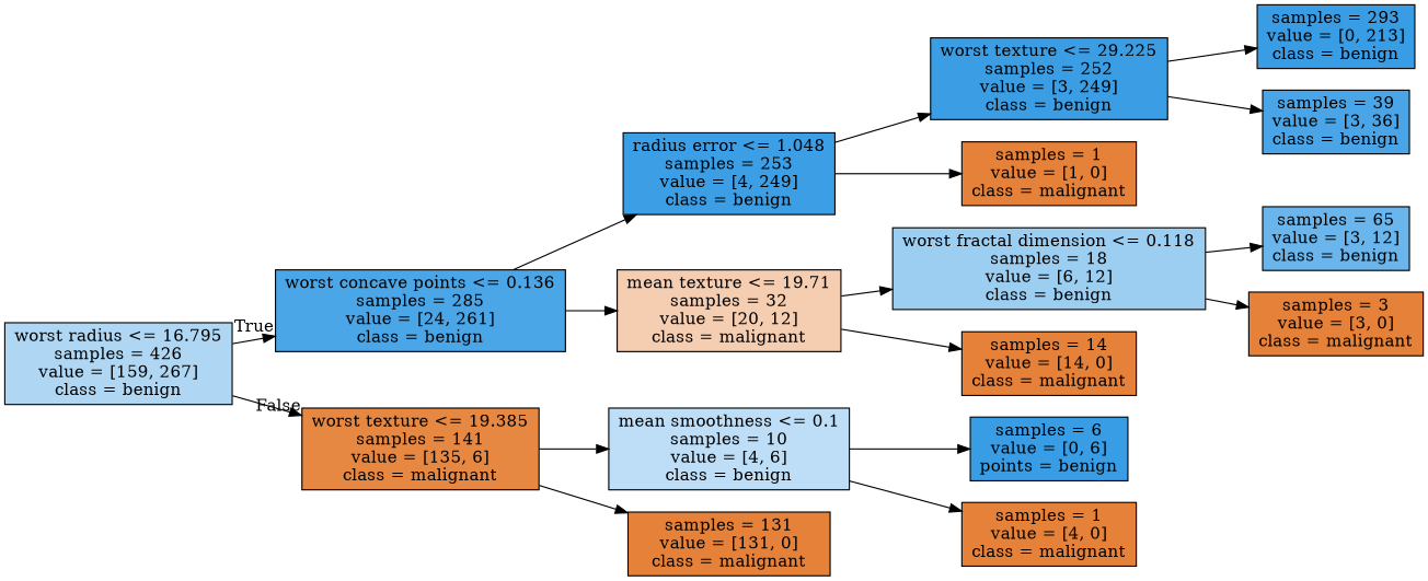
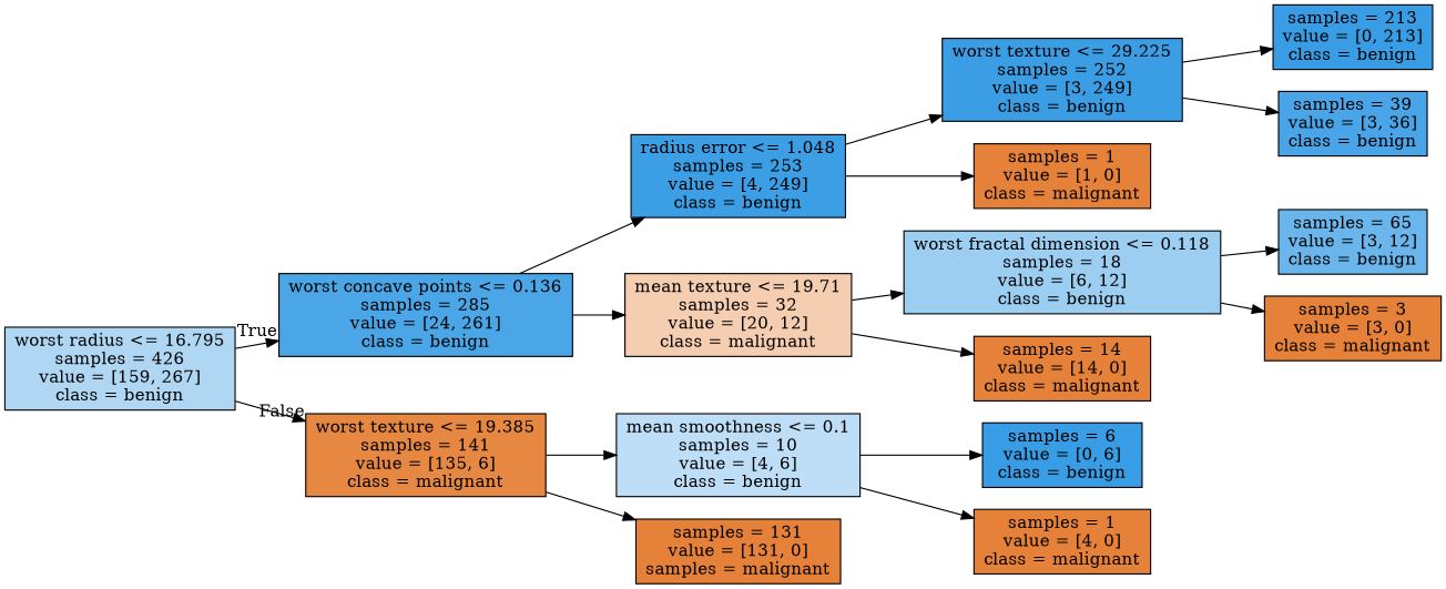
  digraph {
    rankdir=LR
    node [color=black fillcolor="#e58139" shape=box style=filled]
    n1 [fillcolor="#afd7f4" label="worst radius <= 16.795\nsamples = 426\nvalue = [159, 267]\nclass = benign"]
    n2 [fillcolor="#4ba6e7" label="worst concave points <= 0.136\nsamples = 285\nvalue = [24, 261]\nclass = benign"]
    n3 [fillcolor="#e68742" label="worst texture <= 19.385\nsamples = 141\nvalue = [135, 6]\nclass = malignant"]
    n4 [fillcolor="#3c9fe5" label="radius error <= 1.048\nsamples = 253\nvalue = [4, 249]\nclass = benign"]
    n5 [fillcolor="#f5cdb0" label="mean texture <= 19.71\nsamples = 32\nvalue = [20, 12]\nclass = malignant"]
    n6 [fillcolor="#bddef6" label="mean smoothness <= 0.1\nsamples = 10\nvalue = [4, 6]\nclass = benign"]
-   n7 [label="samples = 131\nvalue = [131, 0]\nclass = malignant"]
+   n7 [label="samples = 131\nvalue = [131, 0]\nsamples = malignant"]
    n8 [fillcolor="#3b9ee5" label="worst texture <= 29.225\nsamples = 252\nvalue = [3, 249]\nclass = benign"]
    n9 [label="samples = 1\nvalue = [1, 0]\nclass = malignant"]
    n10 [fillcolor="#9ccef2" label="worst fractal dimension <= 0.118\nsamples = 18\nvalue = [6, 12]\nclass = benign"]
    n11 [label="samples = 14\nvalue = [14, 0]\nclass = malignant"]
-   n12 [fillcolor="#399de5" label="samples = 293\nvalue = [0, 213]\nclass = benign"]
+   n12 [fillcolor="#399de5" label="samples = 213\nvalue = [0, 213]\nclass = benign"]
    n13 [fillcolor="#49a5e7" label="samples = 39\nvalue = [3, 36]\nclass = benign"]
    n14 [fillcolor="#6ab6ec" label="samples = 65\nvalue = [3, 12]\nclass = benign"]
    n15 [label="samples = 3\nvalue = [3, 0]\nclass = malignant"]
-   n16 [fillcolor="#399de5" label="samples = 6\nvalue = [0, 6]\npoints = benign"]
+   n16 [fillcolor="#399de5" label="samples = 6\nvalue = [0, 6]\nclass = benign"]
    n17 [label="samples = 1\nvalue = [4, 0]\nclass = malignant"]
    n1 -> n2 [headlabel=True labelangle=45 labeldistance=2.5]
    n1 -> n3 [headlabel=False labelangle=-45 labeldistance=2.5]
    n2 -> n4
    n2 -> n5
    n3 -> n6
    n3 -> n7
    n4 -> n8
    n4 -> n9
    n5 -> n10
    n5 -> n11
    n6 -> n16
    n6 -> n17
    n8 -> n12
    n8 -> n13
    n10 -> n14
    n10 -> n15
  }
